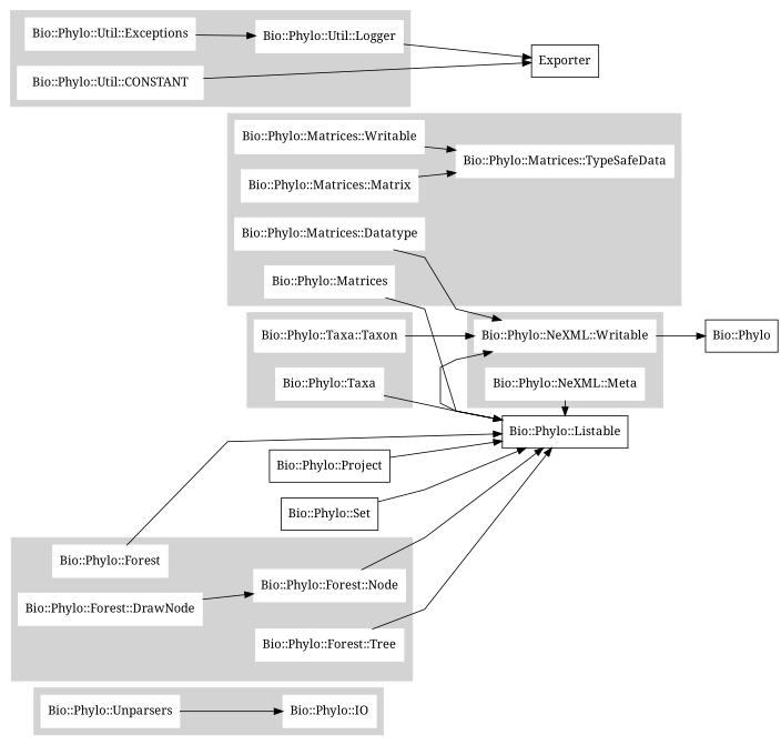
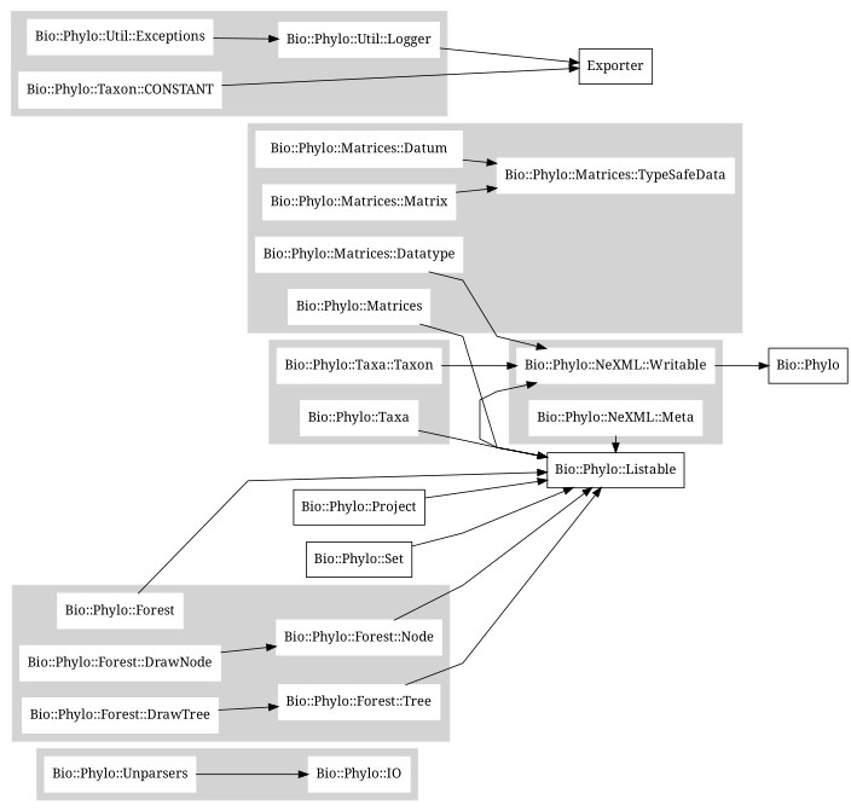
  digraph {
    fontname="Noto Serif"
    rankdir=LR
    splines=compound
    node [color=white fontname="Noto Serif" shape=record style=filled]
    edge [fontname="Noto Serif"]
    n1 [label="Bio::Phylo::IO"]
    n2 [label="Bio::Phylo::Unparsers"]
    n3 [label="Bio::Phylo::NeXML::Writable"]
    n4 [label="Bio::Phylo::NeXML::Meta"]
    n5 [label="Bio::Phylo::Taxa"]
    n6 [label="Bio::Phylo::Taxa::Taxon"]
-   n7 [label="Bio::Phylo::Util::CONSTANT"]
+   n7 [label="Bio::Phylo::Taxon::CONSTANT"]
    n8 [label="Bio::Phylo::Util::Exceptions"]
    n9 [label="Bio::Phylo::Util::Logger"]
    n10 [label="Bio::Phylo::Forest"]
    n11 [label="Bio::Phylo::Forest::DrawNode"]
    n12 [label="Bio::Phylo::Forest::Node"]
+   n13 [label="Bio::Phylo::Forest::DrawTree"]
    n14 [label="Bio::Phylo::Forest::Tree"]
    n15 [label="Bio::Phylo::Matrices"]
    n16 [label="Bio::Phylo::Matrices::Datatype"]
-   n17 [label="Bio::Phylo::Matrices::Writable"]
+   n17 [label="Bio::Phylo::Matrices::Datum"]
    n18 [label="Bio::Phylo::Matrices::TypeSafeData"]
    n19 [label="Bio::Phylo::Matrices::Matrix"]
    n20 [label="Bio::Phylo" color="" style=""]
    n21 [label="Bio::Phylo::Listable" color="" style=""]
    n22 [label=Exporter color="" style=""]
    n23 [label="Bio::Phylo::Project" color="" style=""]
    n24 [label="Bio::Phylo::Set" color="" style=""]
    subgraph cluster_1 {
      color=lightgrey
      style=filled
      n1
      n2
    }
    subgraph cluster_2 {
      color=lightgrey
      style=filled
      n3
      n4
    }
    subgraph cluster_3 {
      color=lightgrey
      style=filled
      n5
      n6
    }
    subgraph cluster_4 {
      color=lightgrey
      style=filled
      n7
      n8
      n9
    }
    subgraph cluster_5 {
      color=lightgrey
      style=filled
      n10
      n11
      n12
+     n13
      n14
    }
    subgraph cluster_6 {
      color=lightgrey
      style=filled
      n15
      n16
      n17
      n18
      n19
    }
    n2 -> n1
    n3 -> n20
    n4 -> n21
    n5 -> n21
    n6 -> n3
    n7 -> n22
    n8 -> n9
    n9 -> n22
    n10 -> n21
    n11 -> n12
    n12 -> n21
+   n13 -> n14
    n14 -> n21
    n15 -> n21
    n16 -> n3
    n17 -> n18
    n19 -> n18
    n21 -> n3
    n23 -> n21
    n24 -> n21
  }
